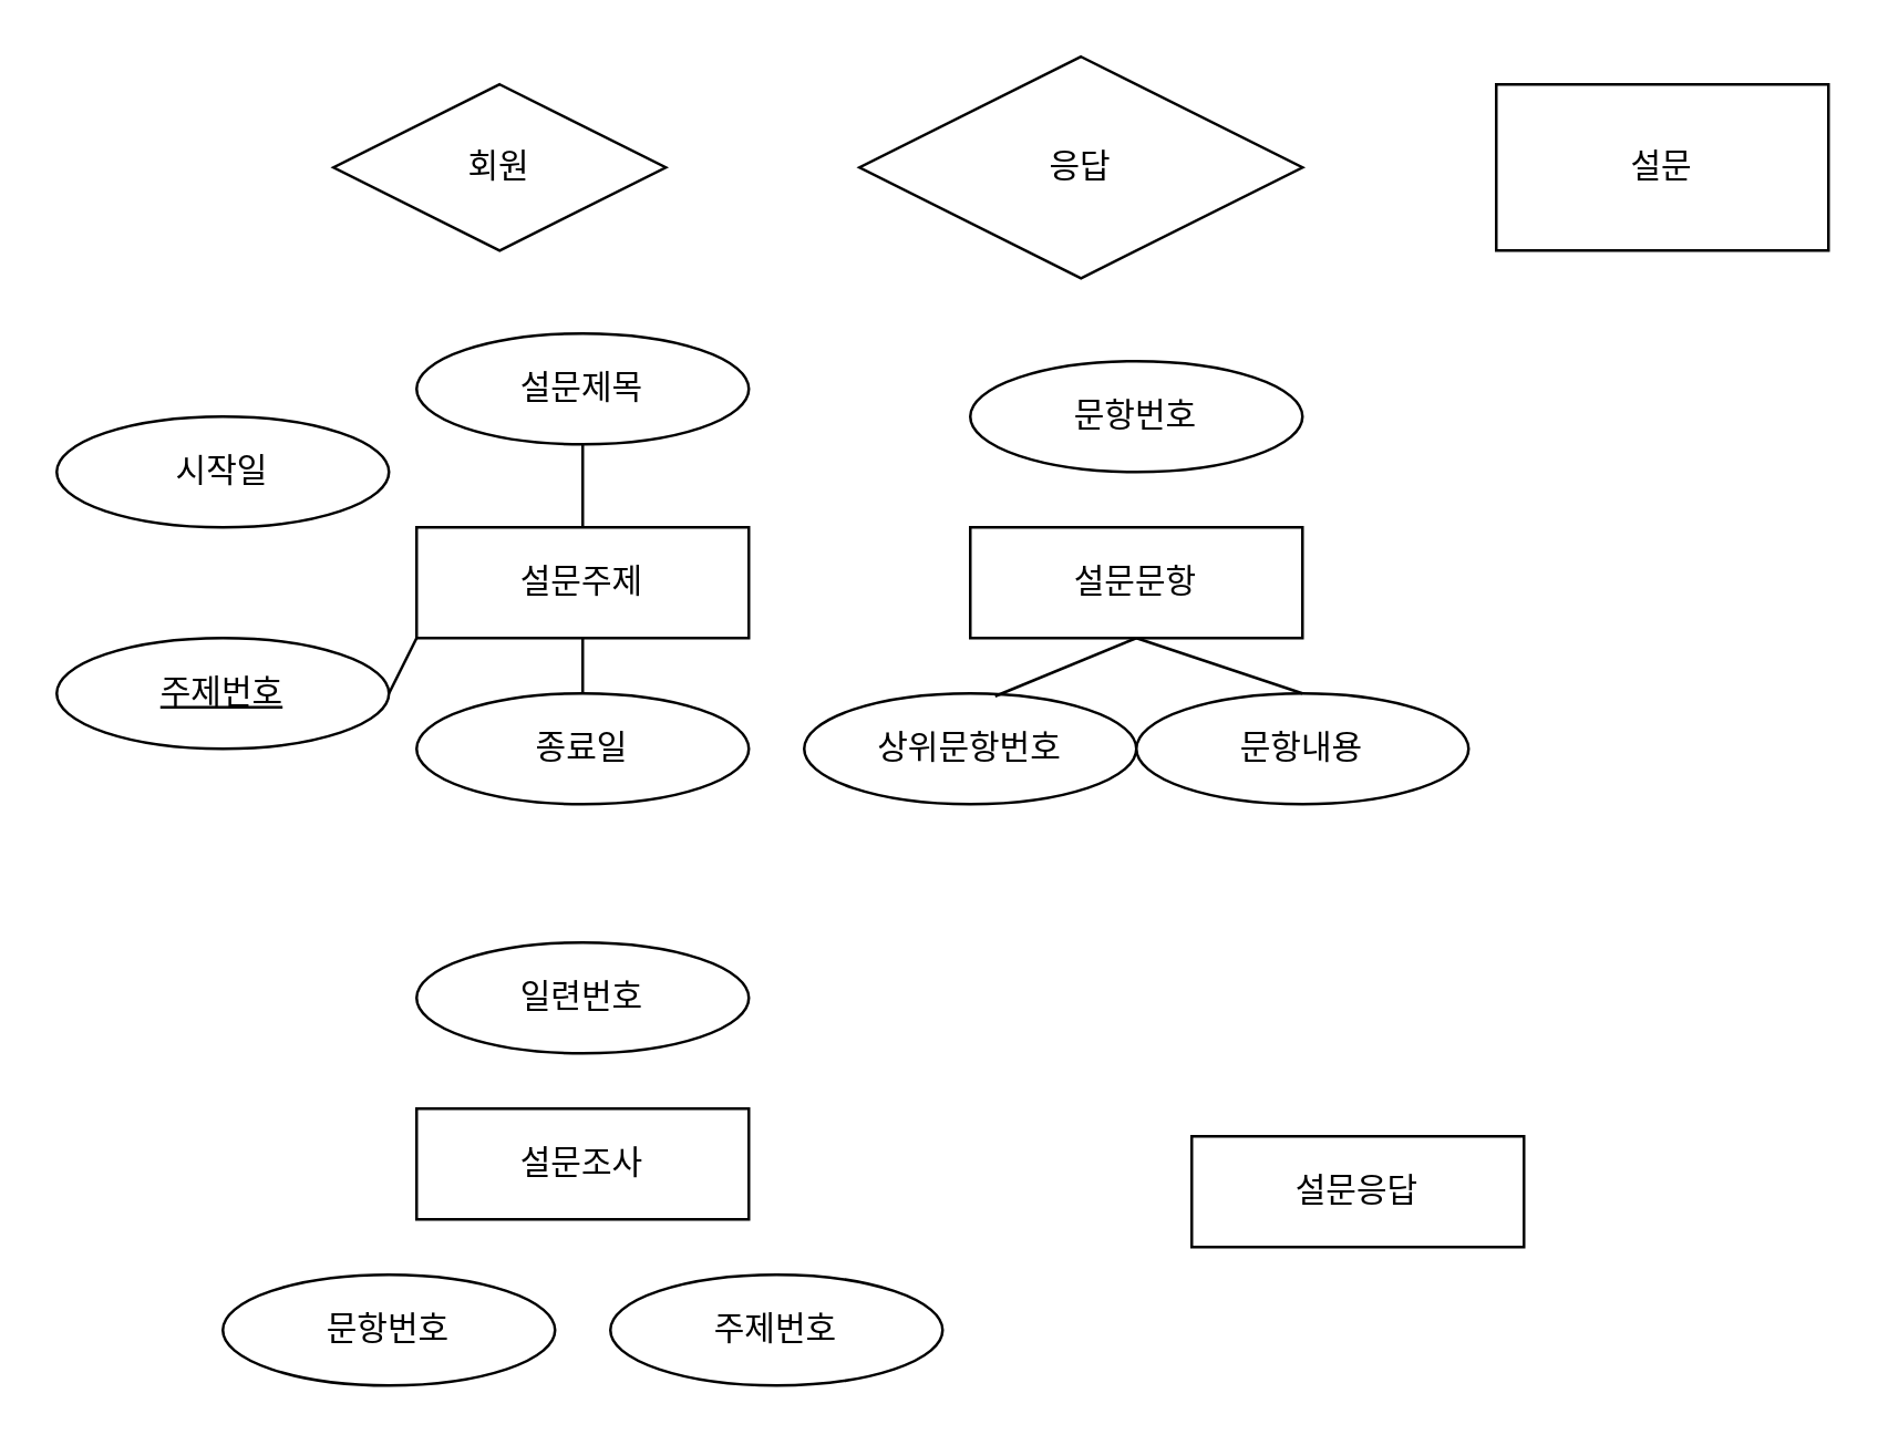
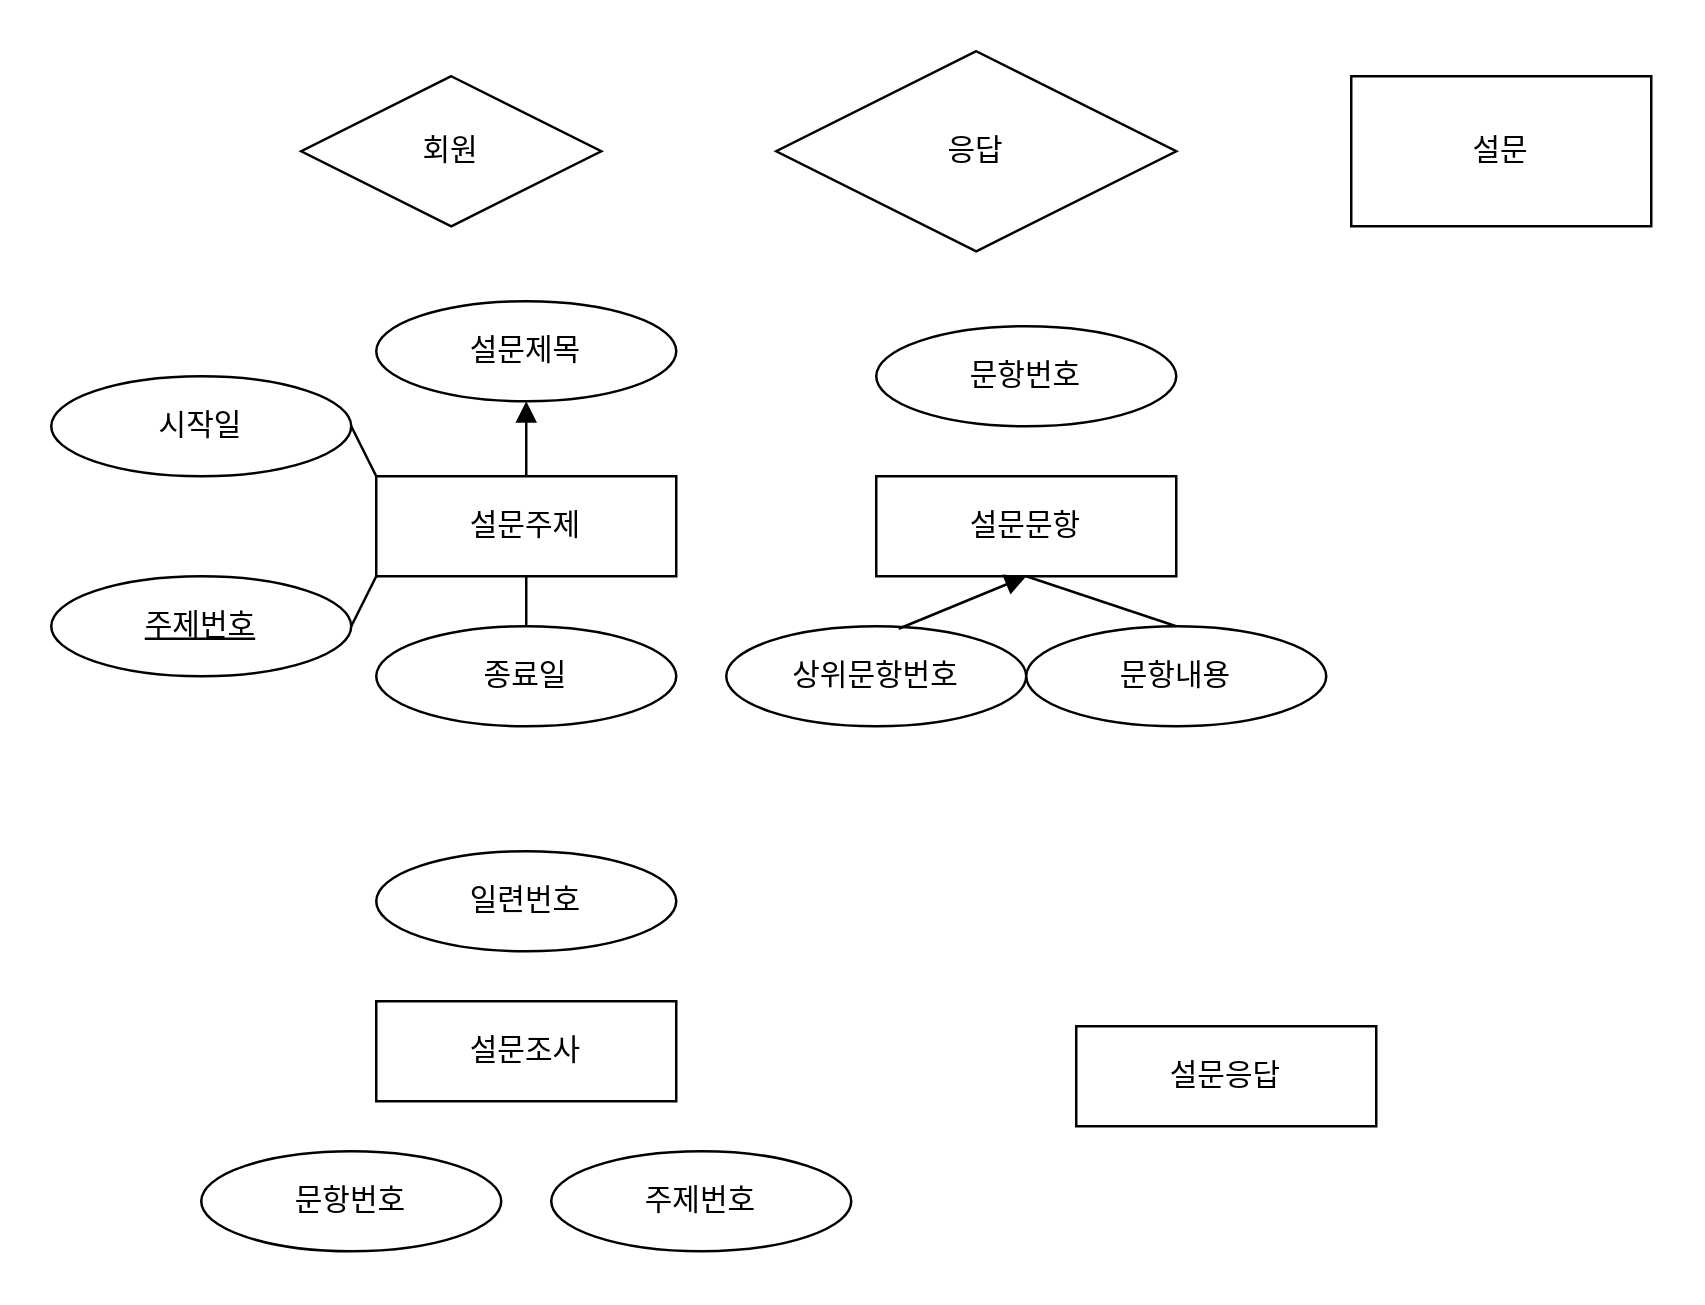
  <mxCell id="0" />
  <mxCell id="1" parent="0" />
  <mxCell id="2" value="설문주제" style="rounded=0;whiteSpace=wrap;html=1;" vertex="1" parent="1"><mxGeometry x="150" y="190" width="120" height="40" as="geometry" /></mxCell>
  <mxCell id="3" value="시작일" style="ellipse;whiteSpace=wrap;html=1;" vertex="1" parent="1"><mxGeometry x="20" y="150" width="120" height="40" as="geometry" /></mxCell>
  <mxCell id="4" value="종료일" style="ellipse;whiteSpace=wrap;html=1;" vertex="1" parent="1"><mxGeometry x="150" y="250" width="120" height="40" as="geometry" /></mxCell>
  <mxCell id="5" value="설문제목" style="ellipse;whiteSpace=wrap;html=1;" vertex="1" parent="1"><mxGeometry x="150" y="120" width="120" height="40" as="geometry" /></mxCell>
  <mxCell id="6" value="설문문항" style="rounded=0;whiteSpace=wrap;html=1;" vertex="1" parent="1"><mxGeometry x="350" y="190" width="120" height="40" as="geometry" /></mxCell>
  <mxCell id="7" value="설문응답" style="rounded=0;whiteSpace=wrap;html=1;" vertex="1" parent="1"><mxGeometry x="430" y="410" width="120" height="40" as="geometry" /></mxCell>
  <mxCell id="8" value="설문" style="rounded=0;whiteSpace=wrap;html=1;" vertex="1" parent="1"><mxGeometry x="540" y="30" width="120" height="60" as="geometry" /></mxCell>
  <mxCell id="9" value="응답" style="rhombus;whiteSpace=wrap;html=1;" vertex="1" parent="1"><mxGeometry x="310" y="20" width="160" height="80" as="geometry" /></mxCell>
  <mxCell id="10" value="회원" style="rhombus;whiteSpace=wrap;html=1;" vertex="1" parent="1"><mxGeometry x="120" y="30" width="120" height="60" as="geometry" /></mxCell>
  <mxCell id="11" value="&lt;u&gt;주제번호&lt;/u&gt;" style="ellipse;whiteSpace=wrap;html=1;" vertex="1" parent="1"><mxGeometry x="20" y="230" width="120" height="40" as="geometry" /></mxCell>
- <mxCell id="12" value="" style="endArrow=none;html=1;rounded=0;entryX=0.5;entryY=1;entryDx=0;entryDy=0;exitX=0.5;exitY=0;exitDx=0;exitDy=0;" edge="1" parent="1" source="2" target="5"><mxGeometry width="50" height="50" relative="1" as="geometry"><mxPoint x="410" y="380" as="sourcePoint" /><mxPoint x="460" y="330" as="targetPoint" /></mxGeometry></mxCell>
+ <mxCell id="12" value="" style="endArrow=block;html=1;rounded=0;entryX=0.5;entryY=1;entryDx=0;entryDy=0;exitX=0.5;exitY=0;exitDx=0;exitDy=0;" edge="1" parent="1" source="2" target="5"><mxGeometry width="50" height="50" relative="1" as="geometry"><mxPoint x="410" y="380" as="sourcePoint" /><mxPoint x="460" y="330" as="targetPoint" /></mxGeometry></mxCell>
+ <mxCell id="13" value="" style="endArrow=none;html=1;rounded=0;entryX=1;entryY=0.5;entryDx=0;entryDy=0;exitX=0;exitY=0;exitDx=0;exitDy=0;" edge="1" parent="1" source="2" target="3"><mxGeometry width="50" height="50" relative="1" as="geometry"><mxPoint x="220" y="200" as="sourcePoint" /><mxPoint x="220" y="170" as="targetPoint" /></mxGeometry></mxCell>
  <mxCell id="14" value="" style="endArrow=none;html=1;rounded=0;entryX=1;entryY=0.5;entryDx=0;entryDy=0;exitX=0;exitY=1;exitDx=0;exitDy=0;" edge="1" parent="1" source="2" target="11"><mxGeometry width="50" height="50" relative="1" as="geometry"><mxPoint x="230" y="210" as="sourcePoint" /><mxPoint x="230" y="180" as="targetPoint" /></mxGeometry></mxCell>
  <mxCell id="15" value="" style="endArrow=none;html=1;rounded=0;entryX=0.5;entryY=1;entryDx=0;entryDy=0;exitX=0.5;exitY=0;exitDx=0;exitDy=0;" edge="1" parent="1" source="4" target="2"><mxGeometry width="50" height="50" relative="1" as="geometry"><mxPoint x="240" y="220" as="sourcePoint" /><mxPoint x="240" y="190" as="targetPoint" /></mxGeometry></mxCell>
  <mxCell id="16" value="문항번호" style="ellipse;whiteSpace=wrap;html=1;" vertex="1" parent="1"><mxGeometry x="350" y="130" width="120" height="40" as="geometry" /></mxCell>
  <mxCell id="17" value="상위문항번호" style="ellipse;whiteSpace=wrap;html=1;" vertex="1" parent="1"><mxGeometry x="290" y="250" width="120" height="40" as="geometry" /></mxCell>
  <mxCell id="18" value="문항내용" style="ellipse;whiteSpace=wrap;html=1;" vertex="1" parent="1"><mxGeometry x="410" y="250" width="120" height="40" as="geometry" /></mxCell>
  <mxCell id="19" value="주제번호" style="ellipse;whiteSpace=wrap;html=1;" vertex="1" parent="1"><mxGeometry x="220" y="460" width="120" height="40" as="geometry" /></mxCell>
  <mxCell id="20" value="일련번호" style="ellipse;whiteSpace=wrap;html=1;" vertex="1" parent="1"><mxGeometry x="150" y="340" width="120" height="40" as="geometry" /></mxCell>
- <mxCell id="21" value="" style="endArrow=none;html=1;rounded=0;entryX=0.5;entryY=1;entryDx=0;entryDy=0;exitX=0.575;exitY=0.025;exitDx=0;exitDy=0;exitPerimeter=0;" edge="1" parent="1" source="17" target="6"><mxGeometry width="50" height="50" relative="1" as="geometry"><mxPoint x="170" y="260" as="sourcePoint" /><mxPoint x="170" y="240" as="targetPoint" /><Array as="points" /></mxGeometry></mxCell>
+ <mxCell id="21" value="" style="endArrow=block;html=1;rounded=0;entryX=0.5;entryY=1;entryDx=0;entryDy=0;exitX=0.575;exitY=0.025;exitDx=0;exitDy=0;exitPerimeter=0;" edge="1" parent="1" source="17" target="6"><mxGeometry width="50" height="50" relative="1" as="geometry"><mxPoint x="170" y="260" as="sourcePoint" /><mxPoint x="170" y="240" as="targetPoint" /><Array as="points" /></mxGeometry></mxCell>
  <mxCell id="22" value="" style="endArrow=none;html=1;rounded=0;entryX=0.5;entryY=1;entryDx=0;entryDy=0;exitX=0.5;exitY=0;exitDx=0;exitDy=0;" edge="1" parent="1" source="18" target="6"><mxGeometry width="50" height="50" relative="1" as="geometry"><mxPoint x="180" y="270" as="sourcePoint" /><mxPoint x="180" y="250" as="targetPoint" /></mxGeometry></mxCell>
  <mxCell id="23" value="설문조사" style="rounded=0;whiteSpace=wrap;html=1;" vertex="1" parent="1"><mxGeometry x="150" y="400" width="120" height="40" as="geometry" /></mxCell>
  <mxCell id="24" value="문항번호" style="ellipse;whiteSpace=wrap;html=1;" vertex="1" parent="1"><mxGeometry x="80" y="460" width="120" height="40" as="geometry" /></mxCell>
